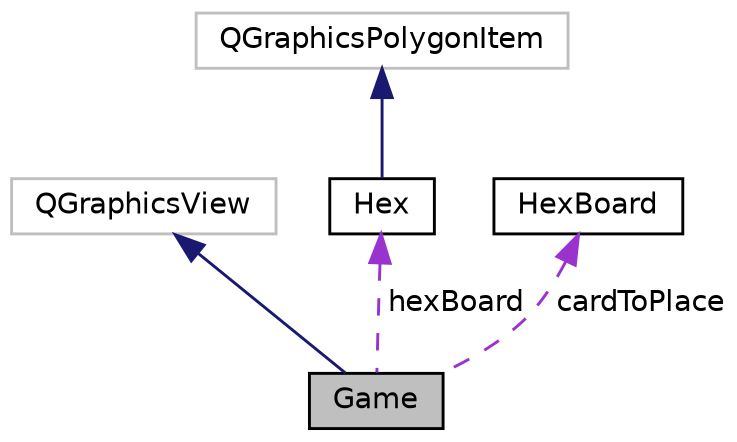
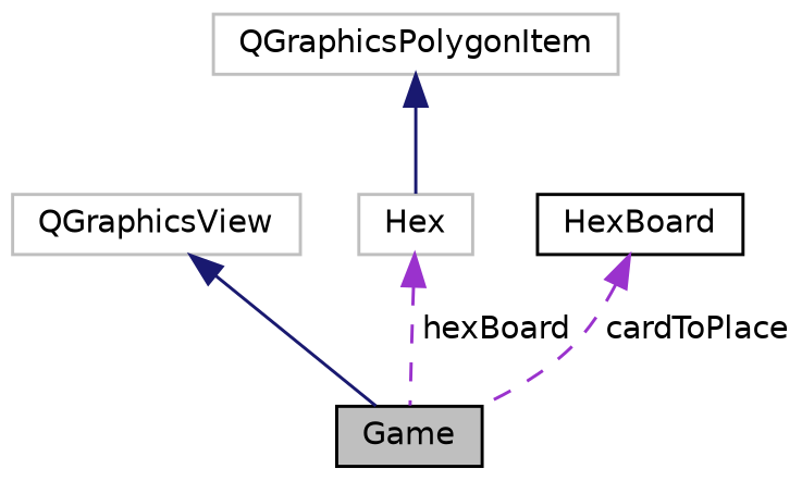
  digraph {
    node [color=black fillcolor=white fontname=Helvetica fontsize=10 shape=record style=filled]
    edge [color=midnightblue dir=back fontname=Helvetica fontsize=10 labelfontname=Helvetica labelfontsize=10 style=solid]
    n1 [fillcolor=grey75 fontcolor=black height=0.2 label=Game width=0.4]
    n2 [color=grey75 height=0.2 label=QGraphicsView width=0.4]
-   n3 [height=0.2 label=Hex width=0.4]
+   n3 [color=grey75 height=0.2 label=Hex width=0.4]
    n4 [color=grey75 height=0.2 label=QGraphicsPolygonItem width=0.4]
    n5 [height=0.2 label=HexBoard width=0.4]
    n2 -> n1
    n3 -> n1 [color=darkorchid3 label=" hexBoard" style=dashed]
    n4 -> n3
    n5 -> n1 [color=darkorchid3 label=" cardToPlace" style=dashed]
  }
